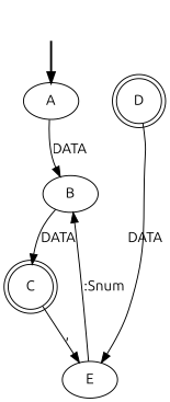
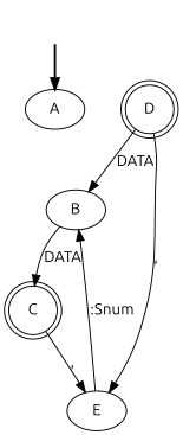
  digraph {
    fontname=Ubuntu
    node [fontname=Ubuntu]
    edge [fontname=Ubuntu]
    fake [style=invisible]
    A [root=true]
    B
    D [shape=doublecircle]
    E
    C [shape=doublecircle]
    fake -> A [style=bold]
-   A -> B [label=DATA]
+   D -> B [label=DATA]
    B -> C [label=DATA]
-   D -> E [label=DATA]
+   D -> E [label=","]
    E -> B [label=":Snum"]
    C -> E [label=","]
  }
